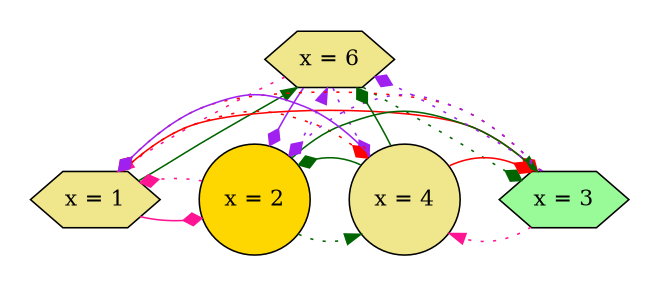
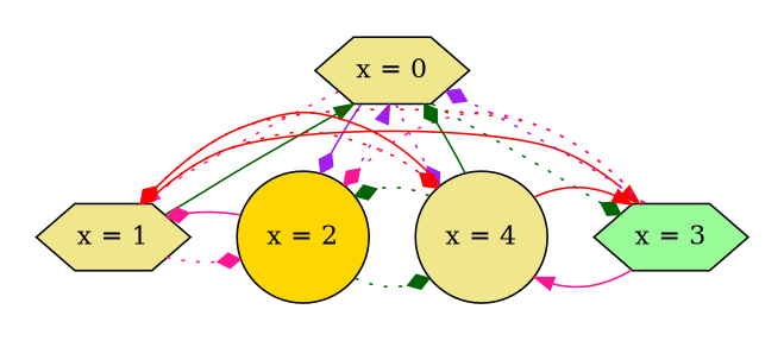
  strict digraph {
    nodesep=0.35
    node [color=black fillcolor=khaki shape=hexagon style=filled]
    edge [arrowhead=diamond color=darkgreen fontcolor=black style=dotted]
-   n1 [label="x = 6"]
+   n1 [label="x = 0"]
    n2 [label="x = 1"]
    n3 [fillcolor=gold label="x = 2" shape=circle]
    n4 [fillcolor=palegreen label="x = 3"]
    n5 [label="x = 4" shape=circle]
    subgraph cluster_1 {
      color=white
      subgraph sub_2 {
        color=white
        rank=same
        n1
      }
      subgraph sub_3 {
        color=white
        rank=same
        n2
        n3
        n4
        n5
      }
    }
    n1 -> n2 [arrowhead=normal color=deeppink]
    n1 -> n3 [color=purple style=solid]
    n1 -> n4
    n1 -> n5 [color=purple]
    n2 -> n1 [arrowhead=normal style=solid]
-   n2 -> n3 [color=deeppink style=solid]
-   n2 -> n4 [color=red style=solid]
+   n2 -> n3 [color=deeppink]
+   n2 -> n4 [arrowhead=normal color=red style=solid]
    n2 -> n5 [color=red]
    n3 -> n1 [arrowhead=normal color=purple]
-   n3 -> n2 [color=deeppink]
-   n3 -> n4 [arrowhead=normal style=solid]
-   n3 -> n5 [arrowhead=normal]
+   n3 -> n2 [color=deeppink style=solid]
+   n3 -> n5
    n4 -> n1 [color=purple]
    n4 -> n2 [color=red]
-   n4 -> n3 [color=purple]
-   n4 -> n5 [arrowhead=normal color=deeppink]
+   n4 -> n3 [color=deeppink]
+   n4 -> n5 [arrowhead=normal color=deeppink style=solid]
    n5 -> n1 [style=solid]
-   n5 -> n2 [color=purple style=solid]
-   n5 -> n3 [style=solid]
-   n5 -> n4 [color=red style=solid]
+   n5 -> n2 [color=red style=solid]
+   n5 -> n3
+   n5 -> n4 [arrowhead=normal color=red style=solid]
  }
